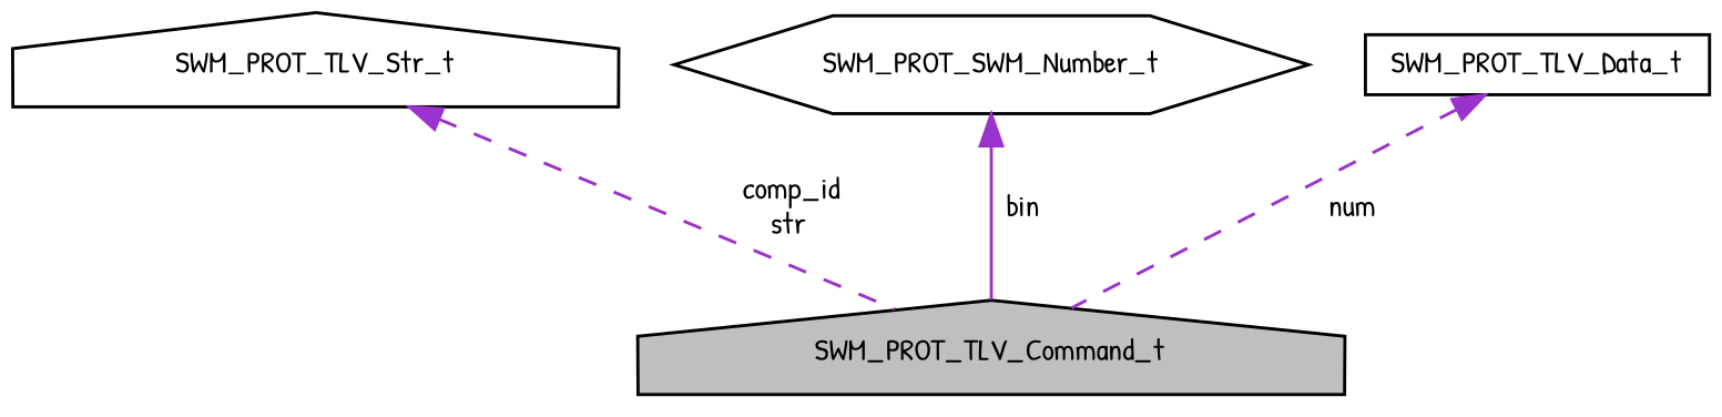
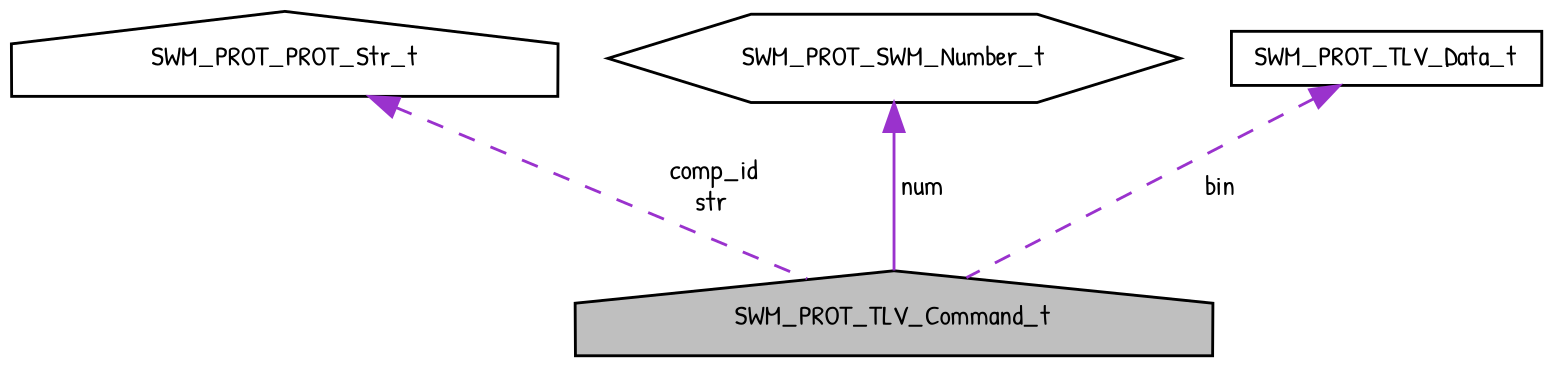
  digraph {
    fontname="Patrick Hand"
    node [color=black fontname="Patrick Hand" fontsize=10 shape=house]
    edge [color=darkorchid3 dir=back fontname="Patrick Hand" fontsize=10 labelfontname=FreeSans labelfontsize=10 style=dashed]
    n1 [fillcolor=grey75 fontcolor=black height=0.2 label=SWM_PROT_TLV_Command_t style=filled width=0.4]
-   n2 [height=0.2 label=SWM_PROT_TLV_Str_t width=0.4]
+   n2 [height=0.2 label=SWM_PROT_PROT_Str_t width=0.4]
    n3 [height=0.2 label=SWM_PROT_SWM_Number_t shape=hexagon width=0.4]
    n4 [height=0.2 label=SWM_PROT_TLV_Data_t shape=box width=0.4]
    n2 -> n1 [label=" comp_id\nstr"]
-   n3 -> n1 [label=" bin" style=solid]
-   n4 -> n1 [label=" num"]
+   n3 -> n1 [label=" num" style=solid]
+   n4 -> n1 [label=" bin"]
  }
